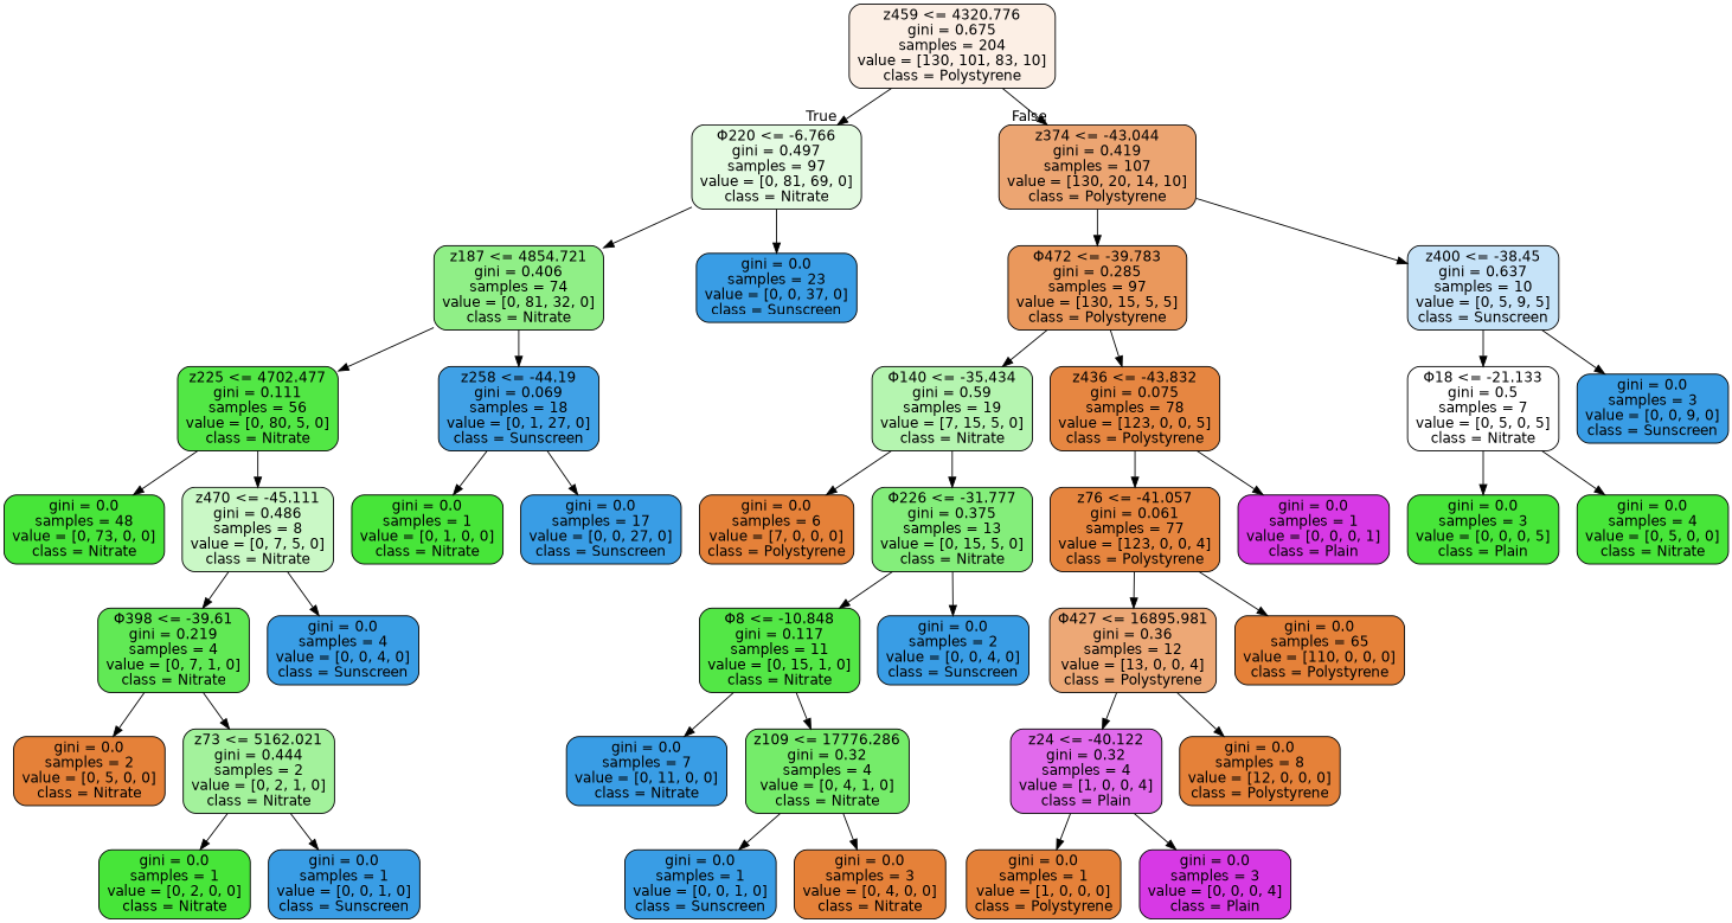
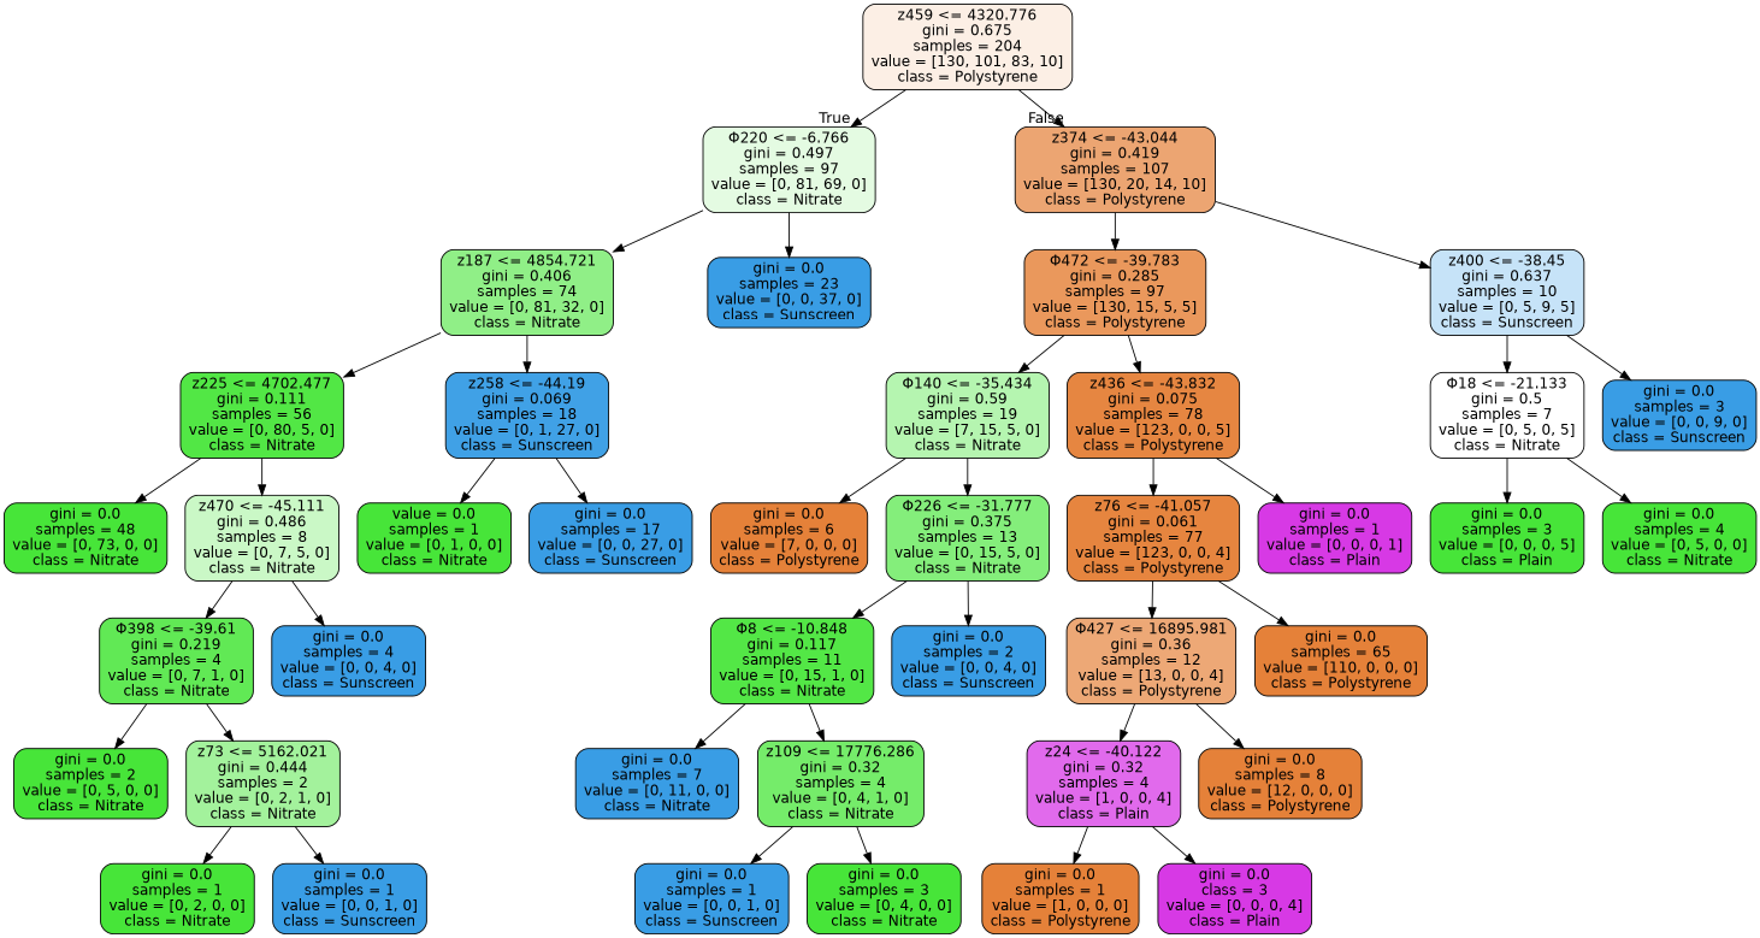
  digraph {
    node [color=black fillcolor="#399de5" fontname=helvetica shape=box style="filled, rounded"]
    edge [fontname=helvetica]
    n1 [fillcolor="#fcefe5" label="z459 <= 4320.776\ngini = 0.675\nsamples = 204\nvalue = [130, 101, 83, 10]\nclass = Polystyrene"]
    n2 [fillcolor="#e4fbe2" label="Φ220 <= -6.766\ngini = 0.497\nsamples = 97\nvalue = [0, 81, 69, 0]\nclass = Nitrate"]
    n3 [fillcolor="#eca572" label="z374 <= -43.044\ngini = 0.419\nsamples = 107\nvalue = [130, 20, 14, 10]\nclass = Polystyrene"]
    n4 [fillcolor="#90ef87" label="z187 <= 4854.721\ngini = 0.406\nsamples = 74\nvalue = [0, 81, 32, 0]\nclass = Nitrate"]
    n5 [label="gini = 0.0\nsamples = 23\nvalue = [0, 0, 37, 0]\nclass = Sunscreen"]
    n6 [fillcolor="#ea985c" label="Φ472 <= -39.783\ngini = 0.285\nsamples = 97\nvalue = [130, 15, 5, 5]\nclass = Polystyrene"]
    n7 [fillcolor="#c6e3f8" label="z400 <= -38.45\ngini = 0.637\nsamples = 10\nvalue = [0, 5, 9, 5]\nclass = Sunscreen"]
    n8 [fillcolor="#52e745" label="z225 <= 4702.477\ngini = 0.111\nsamples = 56\nvalue = [0, 80, 5, 0]\nclass = Nitrate"]
    n9 [fillcolor="#40a1e6" label="z258 <= -44.19\ngini = 0.069\nsamples = 18\nvalue = [0, 1, 27, 0]\nclass = Sunscreen"]
    n10 [fillcolor="#47e539" label="gini = 0.0\nsamples = 48\nvalue = [0, 73, 0, 0]\nclass = Nitrate"]
    n11 [fillcolor="#caf8c6" label="z470 <= -45.111\ngini = 0.486\nsamples = 8\nvalue = [0, 7, 5, 0]\nclass = Nitrate"]
-   n12 [fillcolor="#47e539" label="gini = 0.0\nsamples = 1\nvalue = [0, 1, 0, 0]\nclass = Nitrate"]
+   n12 [fillcolor="#47e539" label="value = 0.0\nsamples = 1\nvalue = [0, 1, 0, 0]\nclass = Nitrate"]
    n13 [label="gini = 0.0\nsamples = 17\nvalue = [0, 0, 27, 0]\nclass = Sunscreen"]
    n14 [fillcolor="#61e955" label="Φ398 <= -39.61\ngini = 0.219\nsamples = 4\nvalue = [0, 7, 1, 0]\nclass = Nitrate"]
    n15 [label="gini = 0.0\nsamples = 4\nvalue = [0, 0, 4, 0]\nclass = Sunscreen"]
-   n16 [fillcolor="#e58139" label="gini = 0.0\nsamples = 2\nvalue = [0, 5, 0, 0]\nclass = Nitrate"]
+   n16 [fillcolor="#47e539" label="gini = 0.0\nsamples = 2\nvalue = [0, 5, 0, 0]\nclass = Nitrate"]
    n17 [fillcolor="#a3f29c" label="z73 <= 5162.021\ngini = 0.444\nsamples = 2\nvalue = [0, 2, 1, 0]\nclass = Nitrate"]
    n18 [fillcolor="#47e539" label="gini = 0.0\nsamples = 1\nvalue = [0, 2, 0, 0]\nclass = Nitrate"]
    n19 [label="gini = 0.0\nsamples = 1\nvalue = [0, 0, 1, 0]\nclass = Sunscreen"]
    n20 [fillcolor="#b5f5b0" label="Φ140 <= -35.434\ngini = 0.59\nsamples = 19\nvalue = [7, 15, 5, 0]\nclass = Nitrate"]
    n21 [fillcolor="#e68641" label="z436 <= -43.832\ngini = 0.075\nsamples = 78\nvalue = [123, 0, 0, 5]\nclass = Polystyrene"]
    n22 [fillcolor="#ffffff" label="Φ18 <= -21.133\ngini = 0.5\nsamples = 7\nvalue = [0, 5, 0, 5]\nclass = Nitrate"]
    n23 [label="gini = 0.0\nsamples = 3\nvalue = [0, 0, 9, 0]\nclass = Sunscreen"]
    n24 [fillcolor="#e58139" label="gini = 0.0\nsamples = 6\nvalue = [7, 0, 0, 0]\nclass = Polystyrene"]
    n25 [fillcolor="#84ee7b" label="Φ226 <= -31.777\ngini = 0.375\nsamples = 13\nvalue = [0, 15, 5, 0]\nclass = Nitrate"]
    n26 [fillcolor="#e6853f" label="z76 <= -41.057\ngini = 0.061\nsamples = 77\nvalue = [123, 0, 0, 4]\nclass = Polystyrene"]
    n27 [fillcolor="#d739e5" label="gini = 0.0\nsamples = 1\nvalue = [0, 0, 0, 1]\nclass = Plain"]
    n28 [fillcolor="#53e746" label="Φ8 <= -10.848\ngini = 0.117\nsamples = 11\nvalue = [0, 15, 1, 0]\nclass = Nitrate"]
    n29 [label="gini = 0.0\nsamples = 2\nvalue = [0, 0, 4, 0]\nclass = Sunscreen"]
    n30 [label="gini = 0.0\nsamples = 7\nvalue = [0, 11, 0, 0]\nclass = Nitrate"]
    n31 [fillcolor="#75ec6a" label="z109 <= 17776.286\ngini = 0.32\nsamples = 4\nvalue = [0, 4, 1, 0]\nclass = Nitrate"]
    n32 [label="gini = 0.0\nsamples = 1\nvalue = [0, 0, 1, 0]\nclass = Sunscreen"]
-   n33 [fillcolor="#e58139" label="gini = 0.0\nsamples = 3\nvalue = [0, 4, 0, 0]\nclass = Nitrate"]
+   n33 [fillcolor="#47e539" label="gini = 0.0\nsamples = 3\nvalue = [0, 4, 0, 0]\nclass = Nitrate"]
    n34 [fillcolor="#eda876" label="Φ427 <= 16895.981\ngini = 0.36\nsamples = 12\nvalue = [13, 0, 0, 4]\nclass = Polystyrene"]
    n35 [fillcolor="#e58139" label="gini = 0.0\nsamples = 65\nvalue = [110, 0, 0, 0]\nclass = Polystyrene"]
    n36 [fillcolor="#e16aec" label="z24 <= -40.122\ngini = 0.32\nsamples = 4\nvalue = [1, 0, 0, 4]\nclass = Plain"]
    n37 [fillcolor="#e58139" label="gini = 0.0\nsamples = 8\nvalue = [12, 0, 0, 0]\nclass = Polystyrene"]
    n38 [fillcolor="#e58139" label="gini = 0.0\nsamples = 1\nvalue = [1, 0, 0, 0]\nclass = Polystyrene"]
-   n39 [fillcolor="#d739e5" label="gini = 0.0\nsamples = 3\nvalue = [0, 0, 0, 4]\nclass = Plain"]
+   n39 [fillcolor="#d739e5" label="gini = 0.0\nclass = 3\nvalue = [0, 0, 0, 4]\nclass = Plain"]
    n40 [fillcolor="#47e539" label="gini = 0.0\nsamples = 3\nvalue = [0, 0, 0, 5]\nclass = Plain"]
    n41 [fillcolor="#47e539" label="gini = 0.0\nsamples = 4\nvalue = [0, 5, 0, 0]\nclass = Nitrate"]
    n1 -> n2 [headlabel=True labelangle=45 labeldistance=2.5]
    n1 -> n3 [headlabel=False labelangle=-45 labeldistance=2.5]
    n2 -> n4
    n2 -> n5
    n3 -> n6
    n3 -> n7
    n4 -> n8
    n4 -> n9
    n6 -> n20
    n6 -> n21
    n7 -> n22
    n7 -> n23
    n8 -> n10
    n8 -> n11
    n9 -> n12
    n9 -> n13
    n11 -> n14
    n11 -> n15
    n14 -> n16
    n14 -> n17
    n17 -> n18
    n17 -> n19
    n20 -> n24
    n20 -> n25
    n21 -> n26
    n21 -> n27
    n22 -> n40
    n22 -> n41
    n25 -> n28
    n25 -> n29
    n26 -> n34
    n26 -> n35
    n28 -> n30
    n28 -> n31
    n31 -> n32
    n31 -> n33
    n34 -> n36
    n34 -> n37
    n36 -> n38
    n36 -> n39
  }
